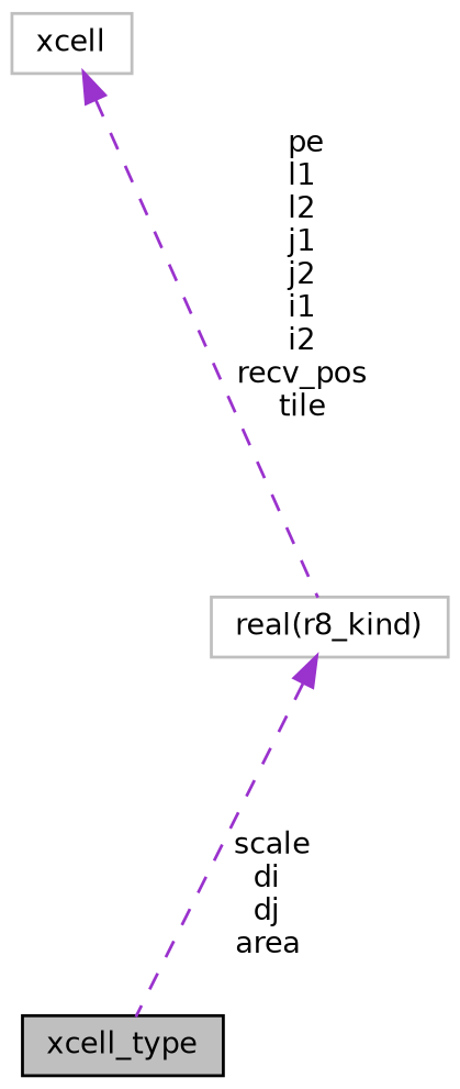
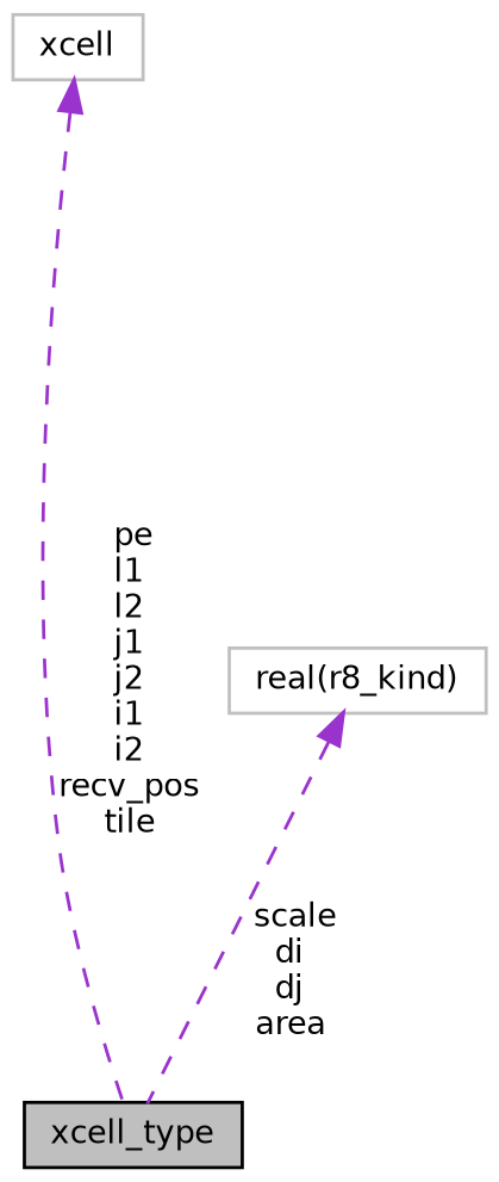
  digraph {
    node [color=grey75 fillcolor=white fontname=Helvetica fontsize=10 shape=record style=filled]
    edge [color=darkorchid3 dir=back fontname=Helvetica fontsize=10 labelfontname=Helvetica labelfontsize=10 style=dashed]
    n1 [color=black fillcolor=grey75 fontcolor=black height=0.2 label=xcell_type width=0.4]
    n2 [height=0.2 label="real(r8_kind)" width=0.4]
    n3 [height=0.2 label=xcell width=0.4]
    n2 -> n1 [label=" scale\ndi\ndj\narea"]
-   n3 -> n2 [label=" pe\nl1\nl2\nj1\nj2\ni1\ni2\nrecv_pos\ntile"]
+   n3 -> n1 [label=" pe\nl1\nl2\nj1\nj2\ni1\ni2\nrecv_pos\ntile"]
  }
